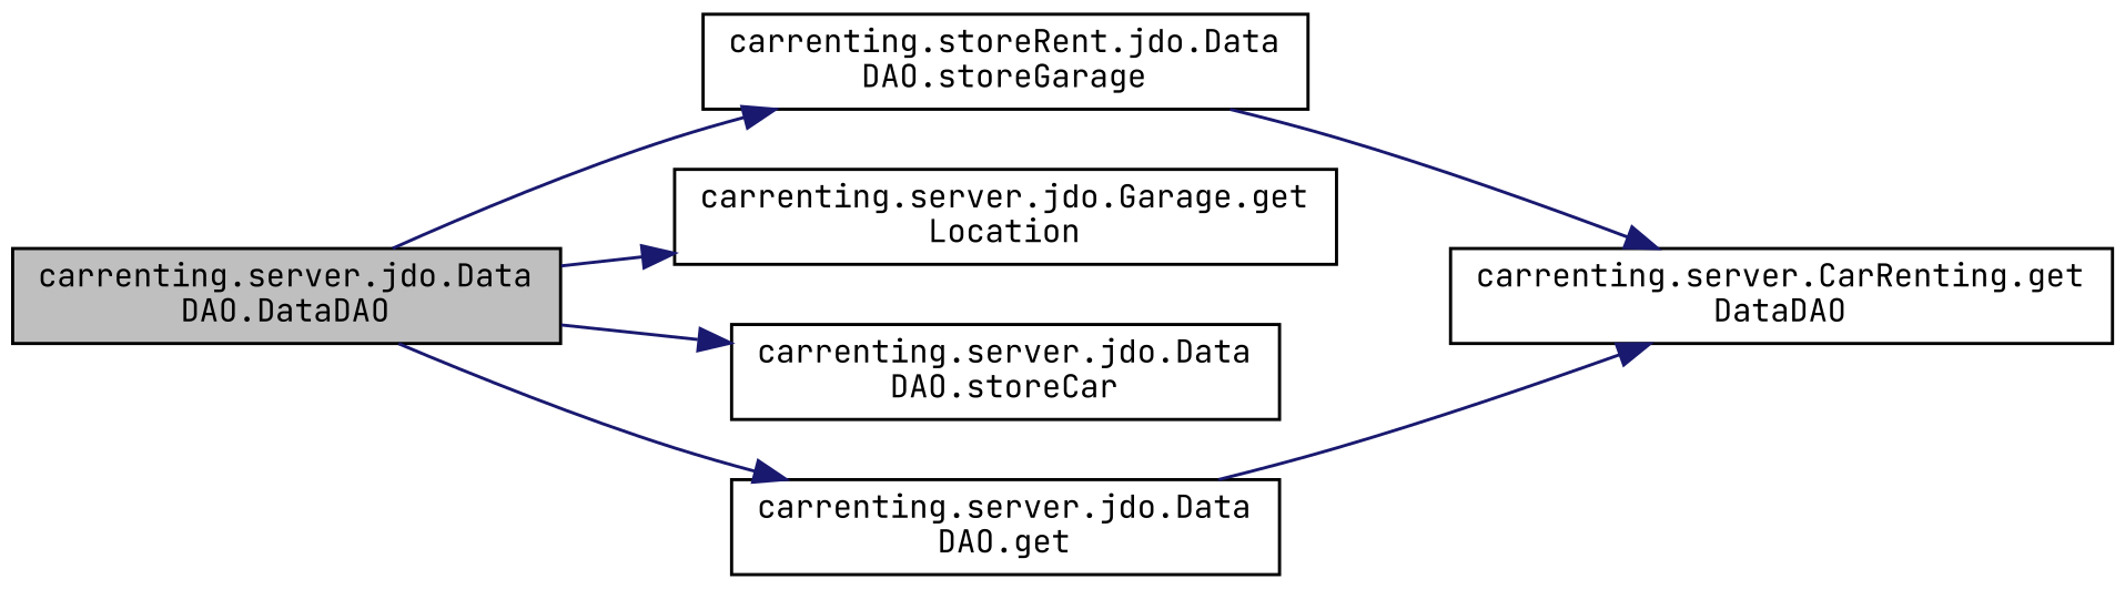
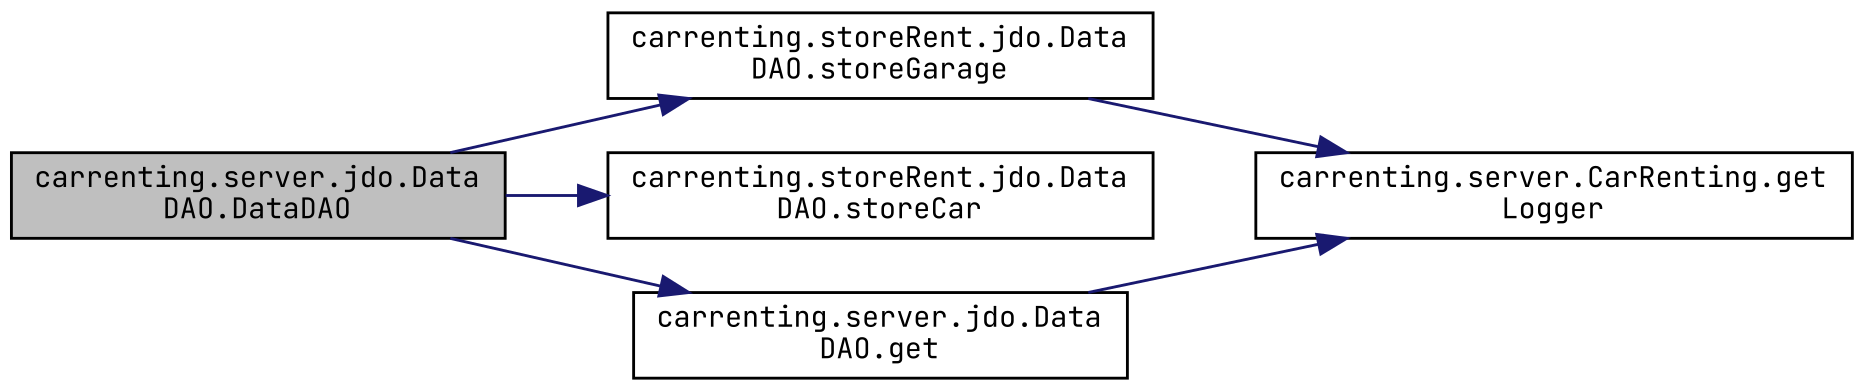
  digraph {
    fontname="JetBrains Mono"
    rankdir=LR
    node [color=black fillcolor=white fontname="JetBrains Mono" fontsize=10 shape=record style=filled]
    edge [color=midnightblue fontname="JetBrains Mono" fontsize=10 labelfontname=Helvetica labelfontsize=10 style=solid]
    n1 [fillcolor=grey75 fontcolor=black height=0.2 label="carrenting.server.jdo.Data\lDAO.DataDAO" width=0.4]
    n2 [height=0.2 label="carrenting.storeRent.jdo.Data\lDAO.storeGarage" width=0.4]
-   n3 [height=0.2 label="carrenting.server.jdo.Garage.get\lLocation" width=0.4]
-   n4 [height=0.2 label="carrenting.server.jdo.Data\lDAO.storeCar" width=0.4]
+   n4 [height=0.2 label="carrenting.storeRent.jdo.Data\lDAO.storeCar" width=0.4]
    n5 [height=0.2 label="carrenting.server.jdo.Data\lDAO.get" width=0.4]
-   n6 [height=0.2 label="carrenting.server.CarRenting.get\lDataDAO" width=0.4]
+   n6 [height=0.2 label="carrenting.server.CarRenting.get\lLogger" width=0.4]
    n1 -> n2
-   n1 -> n3
    n1 -> n4
    n1 -> n5
    n2 -> n6
    n5 -> n6
  }
